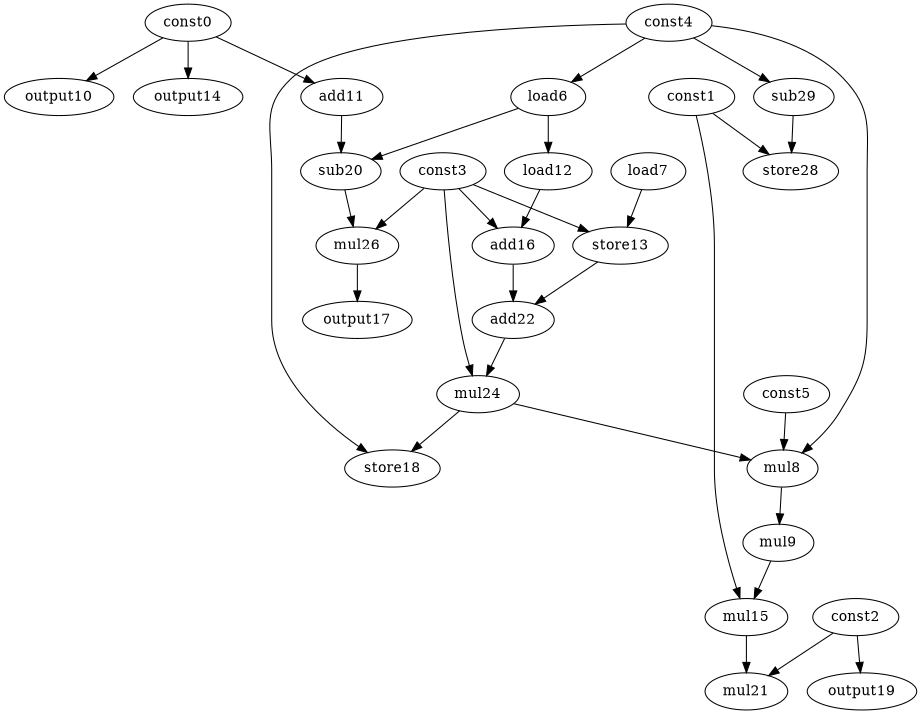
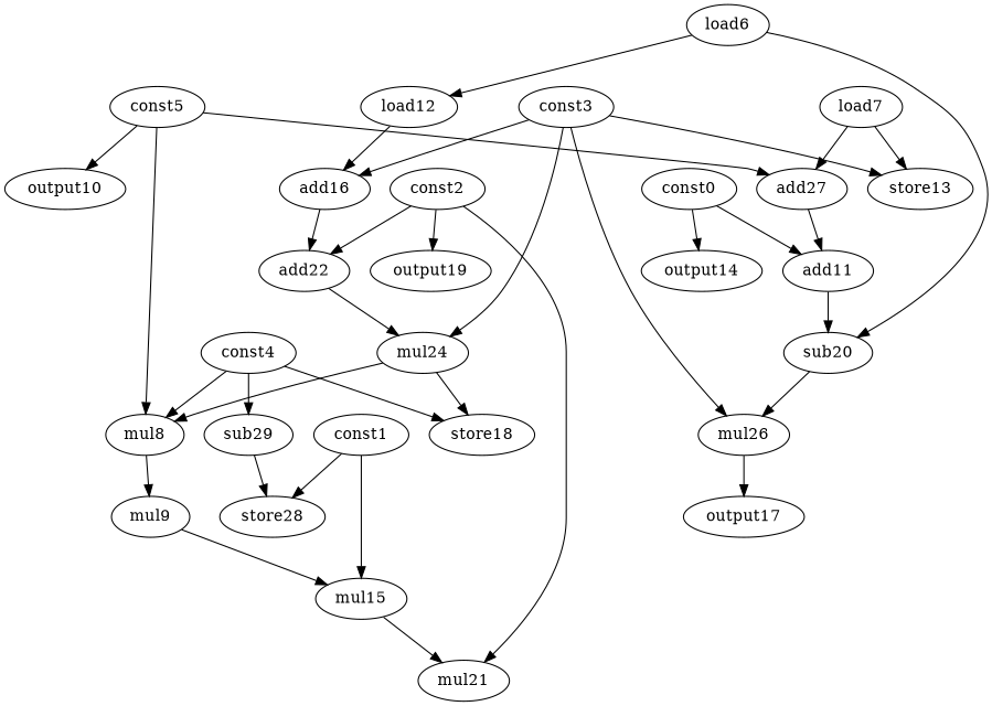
  digraph {
    node [opcode=const]
    edge [operand=0]
    const0
    output10 [opcode=output]
    add11 [opcode=add]
    output14 [opcode=output]
    sub20 [opcode=sub]
    const1
    mul15 [opcode=mul]
    store28 [opcode=store]
    mul21 [opcode=mul]
    const2
    output19 [opcode=output]
    add22 [opcode=add]
    mul24 [opcode=mul]
    const3
    store13 [opcode=store]
    add16 [opcode=add]
    mul26 [opcode=mul]
    store18 [opcode=store]
    mul8 [opcode=mul]
    output17 [opcode=output]
    const4
    load6 [opcode=load]
    sub29 [opcode=sub]
    load12 [opcode=load]
    mul9 [opcode=mul]
    const5
+   add27 [opcode=add]
    load7 [opcode=load]
-   const0 -> output10
+   const5 -> output10
    const0 -> add11
    const0 -> output14
    add11 -> sub20
    sub20 -> mul26 [operand=1]
    const1 -> mul15
    const1 -> store28
    mul15 -> mul21 [operand=1]
    const2 -> mul21
    const2 -> output19
-   store13 -> add22 [operand=1]
+   const2 -> add22 [operand=1]
    add22 -> mul24 [operand=1]
    mul24 -> store18
    mul24 -> mul8
    const3 -> mul24
    const3 -> store13
    const3 -> add16
    const3 -> mul26
    add16 -> add22
    mul26 -> output17
    mul8 -> mul9
    const4 -> store18 [operand=1]
    const4 -> mul8 [operand=1]
-   const4 -> load6
    const4 -> sub29
    load6 -> sub20 [operand=1]
    load6 -> load12
    sub29 -> store28 [operand=1]
    load12 -> add16 [operand=1]
    mul9 -> mul15 [operand=1]
    const5 -> mul8 [operand=1]
+   const5 -> add27
+   add27 -> add11 [operand=1]
    load7 -> store13 [operand=1]
+   load7 -> add27 [operand=1]
  }
